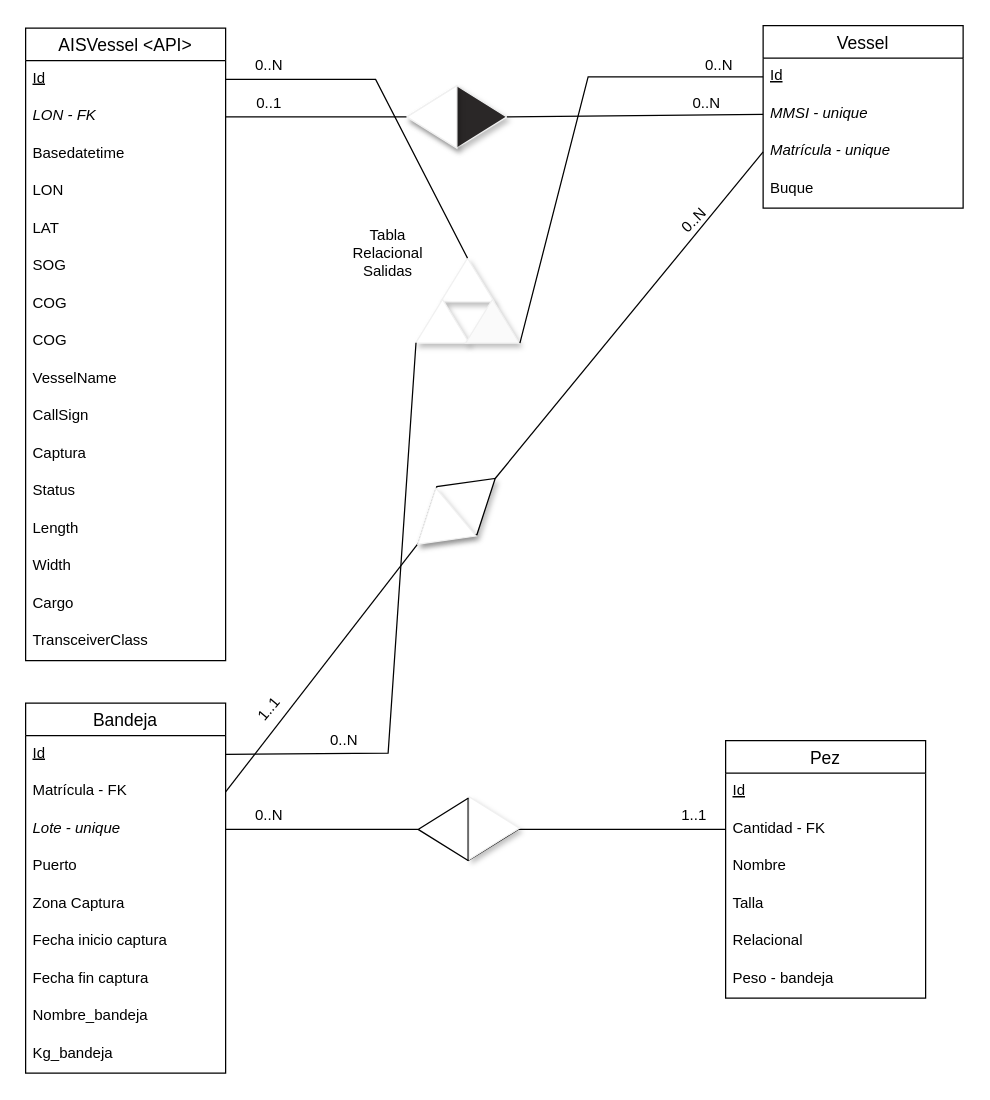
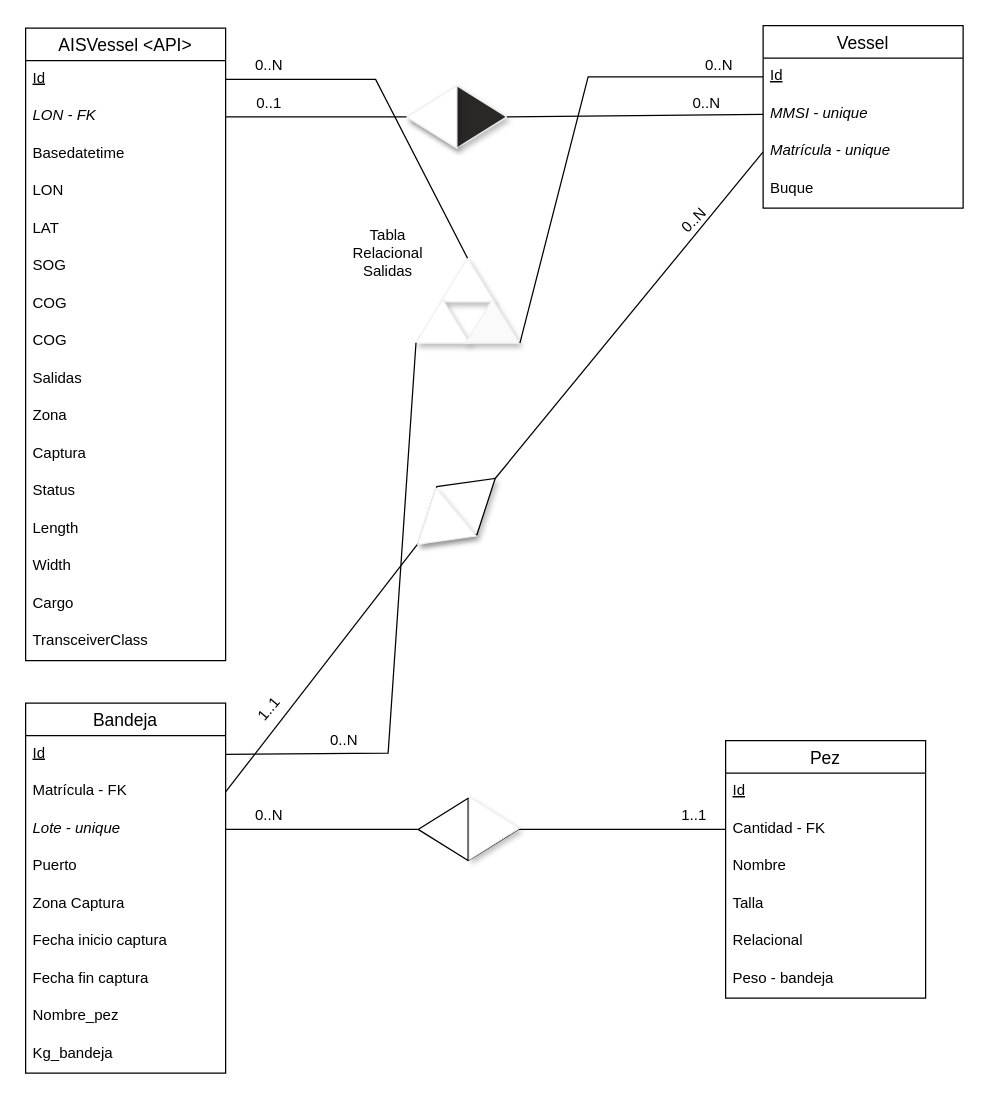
  <mxCell id="0" />
  <mxCell id="1" parent="0" />
  <mxCell id="2" value="" style="rhombus;whiteSpace=wrap;html=1;rotation=50;shadow=1;" parent="1" vertex="1"><mxGeometry x="340" y="368" width="50" height="80" as="geometry" /></mxCell>
  <mxCell id="3" value="" style="rhombus;whiteSpace=wrap;html=1;rotation=90;fillColor=#2A2727;shadow=1;strokeColor=#F0F0F0;" parent="1" vertex="1"><mxGeometry x="340" y="53" width="50" height="80" as="geometry" /></mxCell>
  <mxCell id="4" value="AISVessel &lt;API&gt;" style="swimlane;fontStyle=0;childLayout=stackLayout;horizontal=1;startSize=26;horizontalStack=0;resizeParent=1;resizeParentMax=0;resizeLast=0;collapsible=1;marginBottom=0;align=center;fontSize=14;" parent="1" vertex="1"><mxGeometry x="20" y="22" width="160" height="506" as="geometry"><mxRectangle x="60" y="60" width="100" height="26" as="alternateBounds" /></mxGeometry></mxCell>
  <mxCell id="5" value="Id" style="text;strokeColor=none;fillColor=none;spacingLeft=4;spacingRight=4;overflow=hidden;rotatable=0;points=[[0,0.5],[1,0.5]];portConstraint=eastwest;fontSize=12;fontStyle=4" parent="4" vertex="1"><mxGeometry y="26" width="160" height="30" as="geometry" /></mxCell>
  <mxCell id="6" value="LON - FK" style="text;strokeColor=none;fillColor=none;spacingLeft=4;spacingRight=4;overflow=hidden;rotatable=0;points=[[0,0.5],[1,0.5]];portConstraint=eastwest;fontSize=12;fontStyle=2" parent="4" vertex="1"><mxGeometry y="56" width="160" height="30" as="geometry" /></mxCell>
  <mxCell id="7" value="Basedatetime" style="text;strokeColor=none;fillColor=none;spacingLeft=4;spacingRight=4;overflow=hidden;rotatable=0;points=[[0,0.5],[1,0.5]];portConstraint=eastwest;fontSize=12;" parent="4" vertex="1"><mxGeometry y="86" width="160" height="30" as="geometry" /></mxCell>
  <mxCell id="8" value="LON" style="text;strokeColor=none;fillColor=none;spacingLeft=4;spacingRight=4;overflow=hidden;rotatable=0;points=[[0,0.5],[1,0.5]];portConstraint=eastwest;fontSize=12;" parent="4" vertex="1"><mxGeometry y="116" width="160" height="30" as="geometry" /></mxCell>
  <mxCell id="9" value="LAT" style="text;strokeColor=none;fillColor=none;spacingLeft=4;spacingRight=4;overflow=hidden;rotatable=0;points=[[0,0.5],[1,0.5]];portConstraint=eastwest;fontSize=12;" parent="4" vertex="1"><mxGeometry y="146" width="160" height="30" as="geometry" /></mxCell>
  <mxCell id="10" value="SOG" style="text;strokeColor=none;fillColor=none;spacingLeft=4;spacingRight=4;overflow=hidden;rotatable=0;points=[[0,0.5],[1,0.5]];portConstraint=eastwest;fontSize=12;" parent="4" vertex="1"><mxGeometry y="176" width="160" height="30" as="geometry" /></mxCell>
  <mxCell id="11" value="COG" style="text;strokeColor=none;fillColor=none;spacingLeft=4;spacingRight=4;overflow=hidden;rotatable=0;points=[[0,0.5],[1,0.5]];portConstraint=eastwest;fontSize=12;" parent="4" vertex="1"><mxGeometry y="206" width="160" height="30" as="geometry" /></mxCell>
  <mxCell id="12" value="COG" style="text;strokeColor=none;fillColor=none;spacingLeft=4;spacingRight=4;overflow=hidden;rotatable=0;points=[[0,0.5],[1,0.5]];portConstraint=eastwest;fontSize=12;" parent="4" vertex="1"><mxGeometry y="236" width="160" height="30" as="geometry" /></mxCell>
- <mxCell id="13" value="VesselName" style="text;strokeColor=none;fillColor=none;spacingLeft=4;spacingRight=4;overflow=hidden;rotatable=0;points=[[0,0.5],[1,0.5]];portConstraint=eastwest;fontSize=12;" parent="4" vertex="1"><mxGeometry y="266" width="160" height="30" as="geometry" /></mxCell>
- <mxCell id="14" value="CallSign" style="text;strokeColor=none;fillColor=none;spacingLeft=4;spacingRight=4;overflow=hidden;rotatable=0;points=[[0,0.5],[1,0.5]];portConstraint=eastwest;fontSize=12;" parent="4" vertex="1"><mxGeometry y="296" width="160" height="30" as="geometry" /></mxCell>
+ <mxCell id="13" value="Salidas" style="text;strokeColor=none;fillColor=none;spacingLeft=4;spacingRight=4;overflow=hidden;rotatable=0;points=[[0,0.5],[1,0.5]];portConstraint=eastwest;fontSize=12;" parent="4" vertex="1"><mxGeometry y="266" width="160" height="30" as="geometry" /></mxCell>
+ <mxCell id="14" value="Zona" style="text;strokeColor=none;fillColor=none;spacingLeft=4;spacingRight=4;overflow=hidden;rotatable=0;points=[[0,0.5],[1,0.5]];portConstraint=eastwest;fontSize=12;" parent="4" vertex="1"><mxGeometry y="296" width="160" height="30" as="geometry" /></mxCell>
  <mxCell id="15" value="Captura" style="text;strokeColor=none;fillColor=none;spacingLeft=4;spacingRight=4;overflow=hidden;rotatable=0;points=[[0,0.5],[1,0.5]];portConstraint=eastwest;fontSize=12;" parent="4" vertex="1"><mxGeometry y="326" width="160" height="30" as="geometry" /></mxCell>
  <mxCell id="16" value="Status" style="text;strokeColor=none;fillColor=none;spacingLeft=4;spacingRight=4;overflow=hidden;rotatable=0;points=[[0,0.5],[1,0.5]];portConstraint=eastwest;fontSize=12;" parent="4" vertex="1"><mxGeometry y="356" width="160" height="30" as="geometry" /></mxCell>
  <mxCell id="17" value="Length" style="text;strokeColor=none;fillColor=none;spacingLeft=4;spacingRight=4;overflow=hidden;rotatable=0;points=[[0,0.5],[1,0.5]];portConstraint=eastwest;fontSize=12;" parent="4" vertex="1"><mxGeometry y="386" width="160" height="30" as="geometry" /></mxCell>
  <mxCell id="18" value="Width" style="text;strokeColor=none;fillColor=none;spacingLeft=4;spacingRight=4;overflow=hidden;rotatable=0;points=[[0,0.5],[1,0.5]];portConstraint=eastwest;fontSize=12;" parent="4" vertex="1"><mxGeometry y="416" width="160" height="30" as="geometry" /></mxCell>
  <mxCell id="19" value="Cargo" style="text;strokeColor=none;fillColor=none;spacingLeft=4;spacingRight=4;overflow=hidden;rotatable=0;points=[[0,0.5],[1,0.5]];portConstraint=eastwest;fontSize=12;" parent="4" vertex="1"><mxGeometry y="446" width="160" height="30" as="geometry" /></mxCell>
  <mxCell id="20" value="TransceiverClass" style="text;strokeColor=none;fillColor=none;spacingLeft=4;spacingRight=4;overflow=hidden;rotatable=0;points=[[0,0.5],[1,0.5]];portConstraint=eastwest;fontSize=12;" parent="4" vertex="1"><mxGeometry y="476" width="160" height="30" as="geometry" /></mxCell>
  <mxCell id="21" value="Vessel" style="swimlane;fontStyle=0;childLayout=stackLayout;horizontal=1;startSize=26;horizontalStack=0;resizeParent=1;resizeParentMax=0;resizeLast=0;collapsible=1;marginBottom=0;align=center;fontSize=14;" parent="1" vertex="1"><mxGeometry x="610" y="20" width="160" height="146" as="geometry"><mxRectangle x="60" y="60" width="100" height="26" as="alternateBounds" /></mxGeometry></mxCell>
  <mxCell id="22" value="Id" style="text;strokeColor=none;fillColor=none;spacingLeft=4;spacingRight=4;overflow=hidden;rotatable=0;points=[[0,0.5],[1,0.5]];portConstraint=eastwest;fontSize=12;fontStyle=4" parent="21" vertex="1"><mxGeometry y="26" width="160" height="30" as="geometry" /></mxCell>
  <mxCell id="23" value="MMSI - unique " style="text;strokeColor=none;fillColor=none;spacingLeft=4;spacingRight=4;overflow=hidden;rotatable=0;points=[[0,0.5],[1,0.5]];portConstraint=eastwest;fontSize=12;fontStyle=2" parent="21" vertex="1"><mxGeometry y="56" width="160" height="30" as="geometry" /></mxCell>
  <mxCell id="24" value="Matrícula - unique" style="text;strokeColor=none;fillColor=none;spacingLeft=4;spacingRight=4;overflow=hidden;rotatable=0;points=[[0,0.5],[1,0.5]];portConstraint=eastwest;fontSize=12;fontStyle=2" parent="21" vertex="1"><mxGeometry y="86" width="160" height="30" as="geometry" /></mxCell>
  <mxCell id="25" value="Buque" style="text;strokeColor=none;fillColor=none;spacingLeft=4;spacingRight=4;overflow=hidden;rotatable=0;points=[[0,0.5],[1,0.5]];portConstraint=eastwest;fontSize=12;fontStyle=0" parent="21" vertex="1"><mxGeometry y="116" width="160" height="30" as="geometry" /></mxCell>
  <mxCell id="26" value="Bandeja" style="swimlane;fontStyle=0;childLayout=stackLayout;horizontal=1;startSize=26;horizontalStack=0;resizeParent=1;resizeParentMax=0;resizeLast=0;collapsible=1;marginBottom=0;align=center;fontSize=14;" parent="1" vertex="1"><mxGeometry x="20" y="562" width="160" height="296" as="geometry"><mxRectangle x="60" y="60" width="100" height="26" as="alternateBounds" /></mxGeometry></mxCell>
  <mxCell id="27" value="Id" style="text;strokeColor=none;fillColor=none;spacingLeft=4;spacingRight=4;overflow=hidden;rotatable=0;points=[[0,0.5],[1,0.5]];portConstraint=eastwest;fontSize=12;fontStyle=4" parent="26" vertex="1"><mxGeometry y="26" width="160" height="30" as="geometry" /></mxCell>
  <mxCell id="28" value="Matrícula - FK" style="text;strokeColor=none;fillColor=none;spacingLeft=4;spacingRight=4;overflow=hidden;rotatable=0;points=[[0,0.5],[1,0.5]];portConstraint=eastwest;fontSize=12;fontStyle=0" parent="26" vertex="1"><mxGeometry y="56" width="160" height="30" as="geometry" /></mxCell>
  <mxCell id="29" value="Lote - unique" style="text;strokeColor=none;fillColor=none;spacingLeft=4;spacingRight=4;overflow=hidden;rotatable=0;points=[[0,0.5],[1,0.5]];portConstraint=eastwest;fontSize=12;fontStyle=2" parent="26" vertex="1"><mxGeometry y="86" width="160" height="30" as="geometry" /></mxCell>
  <mxCell id="30" value="Puerto" style="text;strokeColor=none;fillColor=none;spacingLeft=4;spacingRight=4;overflow=hidden;rotatable=0;points=[[0,0.5],[1,0.5]];portConstraint=eastwest;fontSize=12;fontStyle=0" parent="26" vertex="1"><mxGeometry y="116" width="160" height="30" as="geometry" /></mxCell>
  <mxCell id="31" value="Zona Captura" style="text;strokeColor=none;fillColor=none;spacingLeft=4;spacingRight=4;overflow=hidden;rotatable=0;points=[[0,0.5],[1,0.5]];portConstraint=eastwest;fontSize=12;fontStyle=0" parent="26" vertex="1"><mxGeometry y="146" width="160" height="30" as="geometry" /></mxCell>
  <mxCell id="32" value="Fecha inicio captura" style="text;strokeColor=none;fillColor=none;spacingLeft=4;spacingRight=4;overflow=hidden;rotatable=0;points=[[0,0.5],[1,0.5]];portConstraint=eastwest;fontSize=12;fontStyle=0" parent="26" vertex="1"><mxGeometry y="176" width="160" height="30" as="geometry" /></mxCell>
  <mxCell id="33" value="Fecha fin captura" style="text;strokeColor=none;fillColor=none;spacingLeft=4;spacingRight=4;overflow=hidden;rotatable=0;points=[[0,0.5],[1,0.5]];portConstraint=eastwest;fontSize=12;fontStyle=0" parent="26" vertex="1"><mxGeometry y="206" width="160" height="30" as="geometry" /></mxCell>
- <mxCell id="34" value="Nombre_bandeja" style="text;strokeColor=none;fillColor=none;spacingLeft=4;spacingRight=4;overflow=hidden;rotatable=0;points=[[0,0.5],[1,0.5]];portConstraint=eastwest;fontSize=12;fontStyle=0" parent="26" vertex="1"><mxGeometry y="236" width="160" height="30" as="geometry" /></mxCell>
+ <mxCell id="34" value="Nombre_pez" style="text;strokeColor=none;fillColor=none;spacingLeft=4;spacingRight=4;overflow=hidden;rotatable=0;points=[[0,0.5],[1,0.5]];portConstraint=eastwest;fontSize=12;fontStyle=0" parent="26" vertex="1"><mxGeometry y="236" width="160" height="30" as="geometry" /></mxCell>
  <mxCell id="35" value="Kg_bandeja" style="text;strokeColor=none;fillColor=none;spacingLeft=4;spacingRight=4;overflow=hidden;rotatable=0;points=[[0,0.5],[1,0.5]];portConstraint=eastwest;fontSize=12;fontStyle=0" parent="26" vertex="1"><mxGeometry y="266" width="160" height="30" as="geometry" /></mxCell>
  <mxCell id="36" value="" style="endArrow=none;html=1;rounded=0;exitX=0.5;exitY=0;exitDx=0;exitDy=0;entryX=0;entryY=0.5;entryDx=0;entryDy=0;" parent="1" source="3" target="23" edge="1"><mxGeometry width="50" height="50" relative="1" as="geometry"><mxPoint x="350" y="392" as="sourcePoint" /><mxPoint x="400" y="342" as="targetPoint" /></mxGeometry></mxCell>
  <mxCell id="37" value="" style="endArrow=none;html=1;rounded=0;entryX=0;entryY=0.5;entryDx=0;entryDy=0;exitX=0.5;exitY=0;exitDx=0;exitDy=0;startArrow=none;" parent="1" source="2" target="24" edge="1"><mxGeometry width="50" height="50" relative="1" as="geometry"><mxPoint x="350" y="292" as="sourcePoint" /><mxPoint x="400" y="242" as="targetPoint" /></mxGeometry></mxCell>
  <mxCell id="38" value="Pez" style="swimlane;fontStyle=0;childLayout=stackLayout;horizontal=1;startSize=26;horizontalStack=0;resizeParent=1;resizeParentMax=0;resizeLast=0;collapsible=1;marginBottom=0;align=center;fontSize=14;" parent="1" vertex="1"><mxGeometry x="580" y="592" width="160" height="206" as="geometry"><mxRectangle x="60" y="60" width="100" height="26" as="alternateBounds" /></mxGeometry></mxCell>
  <mxCell id="39" value="Id" style="text;strokeColor=none;fillColor=none;spacingLeft=4;spacingRight=4;overflow=hidden;rotatable=0;points=[[0,0.5],[1,0.5]];portConstraint=eastwest;fontSize=12;fontStyle=4" parent="38" vertex="1"><mxGeometry y="26" width="160" height="30" as="geometry" /></mxCell>
  <mxCell id="40" value="Cantidad - FK" style="text;strokeColor=none;fillColor=none;spacingLeft=4;spacingRight=4;overflow=hidden;rotatable=0;points=[[0,0.5],[1,0.5]];portConstraint=eastwest;fontSize=12;fontStyle=0" parent="38" vertex="1"><mxGeometry y="56" width="160" height="30" as="geometry" /></mxCell>
  <mxCell id="41" value="Nombre" style="text;strokeColor=none;fillColor=none;spacingLeft=4;spacingRight=4;overflow=hidden;rotatable=0;points=[[0,0.5],[1,0.5]];portConstraint=eastwest;fontSize=12;fontStyle=0" parent="38" vertex="1"><mxGeometry y="86" width="160" height="30" as="geometry" /></mxCell>
  <mxCell id="42" value="Talla" style="text;strokeColor=none;fillColor=none;spacingLeft=4;spacingRight=4;overflow=hidden;rotatable=0;points=[[0,0.5],[1,0.5]];portConstraint=eastwest;fontSize=12;fontStyle=0" parent="38" vertex="1"><mxGeometry y="116" width="160" height="30" as="geometry" /></mxCell>
  <mxCell id="43" value="Relacional" style="text;strokeColor=none;fillColor=none;spacingLeft=4;spacingRight=4;overflow=hidden;rotatable=0;points=[[0,0.5],[1,0.5]];portConstraint=eastwest;fontSize=12;fontStyle=0" parent="38" vertex="1"><mxGeometry y="146" width="160" height="30" as="geometry" /></mxCell>
  <mxCell id="44" value="Peso - bandeja" style="text;strokeColor=none;fillColor=none;spacingLeft=4;spacingRight=4;overflow=hidden;rotatable=0;points=[[0,0.5],[1,0.5]];portConstraint=eastwest;fontSize=12;fontStyle=0" parent="38" vertex="1"><mxGeometry y="176" width="160" height="30" as="geometry" /></mxCell>
  <mxCell id="45" value="" style="endArrow=none;html=1;rounded=0;entryX=0.5;entryY=1;entryDx=0;entryDy=0;exitX=1;exitY=0.5;exitDx=0;exitDy=0;" parent="1" source="29" target="47" edge="1"><mxGeometry width="50" height="50" relative="1" as="geometry"><mxPoint x="190" y="643" as="sourcePoint" /><mxPoint x="620" y="123" as="targetPoint" /></mxGeometry></mxCell>
  <mxCell id="46" value="" style="endArrow=none;html=1;rounded=0;entryX=0.5;entryY=1;entryDx=0;entryDy=0;exitX=1;exitY=0.5;exitDx=0;exitDy=0;" parent="1" source="28" target="2" edge="1"><mxGeometry width="50" height="50" relative="1" as="geometry"><mxPoint x="180" y="633" as="sourcePoint" /><mxPoint x="610" y="113" as="targetPoint" /></mxGeometry></mxCell>
  <mxCell id="47" value="" style="rhombus;whiteSpace=wrap;html=1;rotation=90;" parent="1" vertex="1"><mxGeometry x="349" y="623" width="50" height="80" as="geometry" /></mxCell>
  <mxCell id="48" value="" style="endArrow=none;html=1;rounded=0;entryX=0;entryY=0.5;entryDx=0;entryDy=0;exitX=0.5;exitY=0;exitDx=0;exitDy=0;" parent="1" source="47" target="40" edge="1"><mxGeometry width="50" height="50" relative="1" as="geometry"><mxPoint x="420" y="662.5" as="sourcePoint" /><mxPoint x="574" y="662.5" as="targetPoint" /></mxGeometry></mxCell>
  <mxCell id="49" value="" style="endArrow=none;html=1;rounded=0;exitX=1;exitY=0.5;exitDx=0;exitDy=0;entryX=0.5;entryY=1;entryDx=0;entryDy=0;" parent="1" source="6" target="3" edge="1"><mxGeometry width="50" height="50" relative="1" as="geometry"><mxPoint x="415" y="102" as="sourcePoint" /><mxPoint x="620" y="93" as="targetPoint" /></mxGeometry></mxCell>
  <mxCell id="50" value="" style="endArrow=none;html=1;rounded=0;entryX=0;entryY=0.5;entryDx=0;entryDy=0;exitX=1;exitY=0.5;exitDx=0;exitDy=0;" parent="1" source="47" target="47" edge="1"><mxGeometry width="50" height="50" relative="1" as="geometry"><mxPoint x="360.004" y="401.995" as="sourcePoint" /><mxPoint x="391.07" y="437.151" as="targetPoint" /></mxGeometry></mxCell>
  <mxCell id="51" value="1..1" style="text;html=1;strokeColor=none;fillColor=none;align=center;verticalAlign=middle;whiteSpace=wrap;rounded=0;shadow=1;rotation=-50;" parent="1" vertex="1"><mxGeometry x="190" y="557" width="50" height="20" as="geometry" /></mxCell>
  <mxCell id="52" value="0..N" style="text;html=1;strokeColor=none;fillColor=none;align=center;verticalAlign=middle;whiteSpace=wrap;rounded=0;shadow=1;rotation=0;" parent="1" vertex="1"><mxGeometry x="540" y="72" width="50" height="20" as="geometry" /></mxCell>
  <mxCell id="53" value="0..N" style="text;html=1;strokeColor=none;fillColor=none;align=center;verticalAlign=middle;whiteSpace=wrap;rounded=0;shadow=1;rotation=-45;" parent="1" vertex="1"><mxGeometry x="530" y="166" width="50" height="20" as="geometry" /></mxCell>
  <mxCell id="54" value="0..N" style="text;html=1;strokeColor=none;fillColor=none;align=center;verticalAlign=middle;whiteSpace=wrap;rounded=0;shadow=1;rotation=0;" parent="1" vertex="1"><mxGeometry x="190" y="642" width="50" height="20" as="geometry" /></mxCell>
  <mxCell id="55" value="1..1" style="text;html=1;strokeColor=none;fillColor=none;align=center;verticalAlign=middle;whiteSpace=wrap;rounded=0;shadow=1;rotation=0;" parent="1" vertex="1"><mxGeometry x="530" y="642" width="50" height="20" as="geometry" /></mxCell>
  <mxCell id="56" value="" style="verticalLabelPosition=bottom;verticalAlign=top;html=1;shape=mxgraph.basic.acute_triangle;dx=0.5;shadow=1;strokeColor=#F0F0F0;fillColor=#FFFFFF;rotation=-90;" parent="1" vertex="1"><mxGeometry x="320" y="73" width="50" height="40" as="geometry" /></mxCell>
  <mxCell id="57" value="0..1" style="text;html=1;strokeColor=none;fillColor=none;align=center;verticalAlign=middle;whiteSpace=wrap;rounded=0;shadow=1;rotation=0;" parent="1" vertex="1"><mxGeometry x="190" y="72" width="50" height="20" as="geometry" /></mxCell>
  <mxCell id="58" value="" style="verticalLabelPosition=bottom;verticalAlign=top;html=1;shape=mxgraph.basic.acute_triangle;dx=0.5;shadow=1;strokeColor=#F0F0F0;fillColor=#FFFFFF;rotation=-130;" parent="1" vertex="1"><mxGeometry x="324" y="402" width="50" height="40" as="geometry" /></mxCell>
  <mxCell id="59" value="" style="verticalLabelPosition=bottom;verticalAlign=top;html=1;shape=mxgraph.basic.acute_triangle;dx=0.5;shadow=1;strokeColor=#F0F0F0;fillColor=#FFFFFF;rotation=90;" parent="1" vertex="1"><mxGeometry x="370" y="642" width="50" height="40" as="geometry" /></mxCell>
  <mxCell id="60" value="" style="triangle;whiteSpace=wrap;html=1;shadow=1;strokeColor=#F0F0F0;fillColor=#FFFFFF;rotation=-90;" parent="1" vertex="1"><mxGeometry x="356" y="202" width="35" height="43" as="geometry" /></mxCell>
  <mxCell id="61" value="" style="triangle;whiteSpace=wrap;html=1;shadow=1;strokeColor=#F0F0F0;fillColor=#FFFFFF;rotation=-90;" parent="1" vertex="1"><mxGeometry x="336" y="235" width="35" height="43" as="geometry" /></mxCell>
  <mxCell id="62" value="" style="triangle;whiteSpace=wrap;html=1;shadow=1;strokeColor=#F0F0F0;fillColor=#FAFAFA;rotation=-90;" parent="1" vertex="1"><mxGeometry x="376" y="235" width="35" height="43" as="geometry" /></mxCell>
  <mxCell id="63" value="" style="endArrow=none;html=1;rounded=0;exitX=1;exitY=0.5;exitDx=0;exitDy=0;entryX=1;entryY=0.5;entryDx=0;entryDy=0;" parent="1" source="60" target="5" edge="1"><mxGeometry width="50" height="50" relative="1" as="geometry"><mxPoint x="740" y="352" as="sourcePoint" /><mxPoint x="790" y="302" as="targetPoint" /><Array as="points"><mxPoint x="300" y="63" /></Array></mxGeometry></mxCell>
  <mxCell id="64" value="" style="endArrow=none;html=1;rounded=0;entryX=0;entryY=0.5;entryDx=0;entryDy=0;exitX=0;exitY=1.01;exitDx=0;exitDy=0;exitPerimeter=0;" parent="1" source="62" target="22" edge="1"><mxGeometry width="50" height="50" relative="1" as="geometry"><mxPoint x="420" y="272" as="sourcePoint" /><mxPoint x="190" y="73" as="targetPoint" /><Array as="points"><mxPoint x="470" y="61" /></Array></mxGeometry></mxCell>
  <mxCell id="65" value="" style="endArrow=none;html=1;rounded=0;entryX=1;entryY=0.5;entryDx=0;entryDy=0;exitX=0.007;exitY=0.007;exitDx=0;exitDy=0;exitPerimeter=0;" parent="1" source="61" target="27" edge="1"><mxGeometry width="50" height="50" relative="1" as="geometry"><mxPoint x="330" y="282" as="sourcePoint" /><mxPoint x="620" y="71" as="targetPoint" /><Array as="points"><mxPoint x="310" y="602" /></Array></mxGeometry></mxCell>
  <mxCell id="66" value="Tabla&lt;br&gt;Relacional Salidas" style="text;html=1;strokeColor=none;fillColor=none;align=center;verticalAlign=middle;whiteSpace=wrap;rounded=0;shadow=1;" parent="1" vertex="1"><mxGeometry x="280" y="187" width="60" height="30" as="geometry" /></mxCell>
  <mxCell id="67" value="0..N" style="text;html=1;strokeColor=none;fillColor=none;align=center;verticalAlign=middle;whiteSpace=wrap;rounded=0;shadow=1;rotation=0;" parent="1" vertex="1"><mxGeometry x="190" y="42" width="50" height="20" as="geometry" /></mxCell>
  <mxCell id="68" value="0..N" style="text;html=1;strokeColor=none;fillColor=none;align=center;verticalAlign=middle;whiteSpace=wrap;rounded=0;shadow=1;rotation=0;" parent="1" vertex="1"><mxGeometry x="550" y="42" width="50" height="20" as="geometry" /></mxCell>
  <mxCell id="69" value="0..N" style="text;html=1;strokeColor=none;fillColor=none;align=center;verticalAlign=middle;whiteSpace=wrap;rounded=0;shadow=1;rotation=0;" parent="1" vertex="1"><mxGeometry x="250" y="582" width="50" height="20" as="geometry" /></mxCell>
